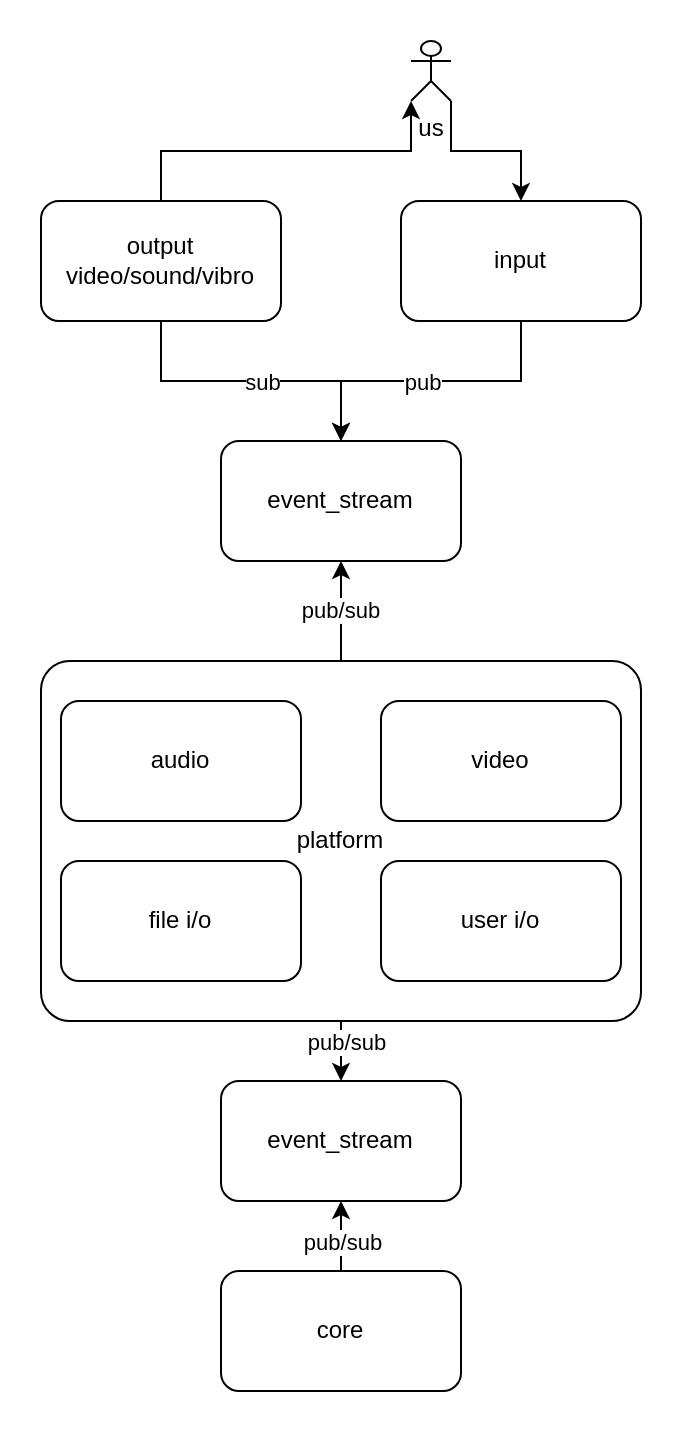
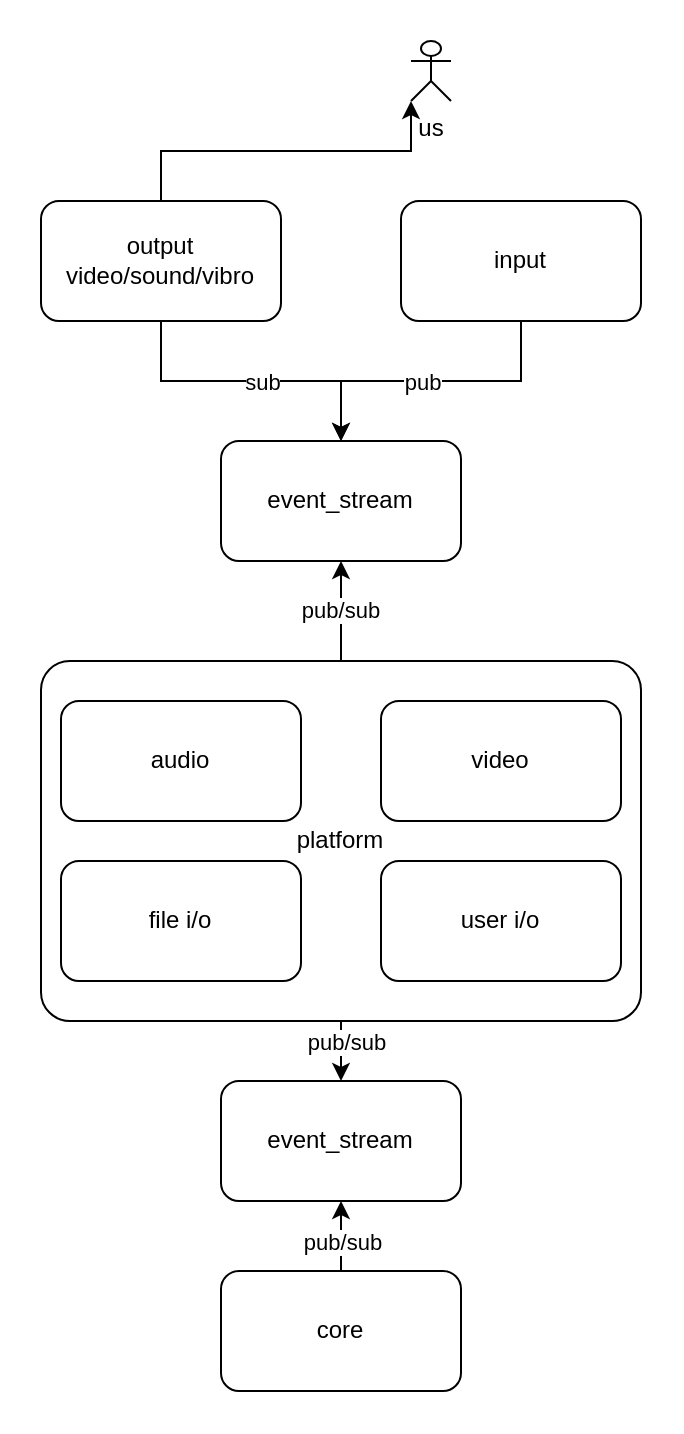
  <mxCell id="0" />
  <mxCell id="1" parent="0" />
  <mxCell id="2" style="edgeStyle=orthogonalEdgeStyle;rounded=0;orthogonalLoop=1;jettySize=auto;html=1;exitX=0.5;exitY=1;exitDx=0;exitDy=0;entryX=0.5;entryY=0;entryDx=0;entryDy=0;" edge="1" parent="1" source="6" target="23"><mxGeometry relative="1" as="geometry" /></mxCell>
  <mxCell id="3" value="pub/sub" style="edgeLabel;html=1;align=center;verticalAlign=middle;resizable=0;points=[];" vertex="1" connectable="0" parent="2"><mxGeometry x="-0.333" y="2" relative="1" as="geometry"><mxPoint as="offset" /></mxGeometry></mxCell>
  <mxCell id="4" style="edgeStyle=orthogonalEdgeStyle;rounded=0;orthogonalLoop=1;jettySize=auto;html=1;exitX=0.5;exitY=0;exitDx=0;exitDy=0;entryX=0.5;entryY=1;entryDx=0;entryDy=0;" edge="1" parent="1" source="6" target="24"><mxGeometry relative="1" as="geometry" /></mxCell>
  <mxCell id="5" value="pub/sub" style="edgeLabel;html=1;align=center;verticalAlign=middle;resizable=0;points=[];" vertex="1" connectable="0" parent="4"><mxGeometry x="0.046" y="1" relative="1" as="geometry"><mxPoint as="offset" /></mxGeometry></mxCell>
  <mxCell id="6" value="platform" style="rounded=1;whiteSpace=wrap;html=1;arcSize=8;" vertex="1" parent="1"><mxGeometry x="20" y="330" width="300" height="180" as="geometry" /></mxCell>
  <mxCell id="7" style="edgeStyle=orthogonalEdgeStyle;rounded=0;orthogonalLoop=1;jettySize=auto;html=1;exitX=0.5;exitY=1;exitDx=0;exitDy=0;entryX=0.5;entryY=0;entryDx=0;entryDy=0;" edge="1" parent="1" source="9" target="24"><mxGeometry relative="1" as="geometry" /></mxCell>
  <mxCell id="8" value="pub" style="edgeLabel;html=1;align=center;verticalAlign=middle;resizable=0;points=[];" vertex="1" connectable="0" parent="7"><mxGeometry x="-0.015" y="1" relative="1" as="geometry"><mxPoint x="-6" y="-1" as="offset" /></mxGeometry></mxCell>
  <mxCell id="9" value="input" style="rounded=1;whiteSpace=wrap;html=1;" vertex="1" parent="1"><mxGeometry x="200" y="100" width="120" height="60" as="geometry" /></mxCell>
- <mxCell id="10" style="edgeStyle=orthogonalEdgeStyle;rounded=0;orthogonalLoop=1;jettySize=auto;html=1;exitX=1;exitY=1;exitDx=0;exitDy=0;exitPerimeter=0;entryX=0.5;entryY=0;entryDx=0;entryDy=0;" edge="1" parent="1" source="11" target="9"><mxGeometry relative="1" as="geometry" /></mxCell>
  <mxCell id="11" value="us" style="shape=umlActor;verticalLabelPosition=bottom;verticalAlign=top;html=1;outlineConnect=0;" vertex="1" parent="1"><mxGeometry x="205" y="20" width="20" height="30" as="geometry" /></mxCell>
  <mxCell id="12" style="edgeStyle=orthogonalEdgeStyle;rounded=0;orthogonalLoop=1;jettySize=auto;html=1;exitX=0.5;exitY=0;exitDx=0;exitDy=0;entryX=0.5;entryY=1;entryDx=0;entryDy=0;" edge="1" parent="1" source="14" target="23"><mxGeometry relative="1" as="geometry" /></mxCell>
  <mxCell id="13" value="pub/sub" style="edgeLabel;html=1;align=center;verticalAlign=middle;resizable=0;points=[];" vertex="1" connectable="0" parent="12"><mxGeometry x="-0.429" y="-1" relative="1" as="geometry"><mxPoint x="-1" y="-5" as="offset" /></mxGeometry></mxCell>
  <mxCell id="14" value="core" style="rounded=1;whiteSpace=wrap;html=1;" vertex="1" parent="1"><mxGeometry x="110" y="635" width="120" height="60" as="geometry" /></mxCell>
  <mxCell id="15" style="edgeStyle=orthogonalEdgeStyle;rounded=0;orthogonalLoop=1;jettySize=auto;html=1;exitX=0.5;exitY=0;exitDx=0;exitDy=0;entryX=0;entryY=1;entryDx=0;entryDy=0;entryPerimeter=0;" edge="1" parent="1" source="18" target="11"><mxGeometry relative="1" as="geometry" /></mxCell>
  <mxCell id="16" style="edgeStyle=orthogonalEdgeStyle;rounded=0;orthogonalLoop=1;jettySize=auto;html=1;exitX=0.5;exitY=1;exitDx=0;exitDy=0;entryX=0.5;entryY=0;entryDx=0;entryDy=0;" edge="1" parent="1" source="18" target="24"><mxGeometry relative="1" as="geometry" /></mxCell>
  <mxCell id="17" value="sub" style="edgeLabel;html=1;align=center;verticalAlign=middle;resizable=0;points=[];" vertex="1" connectable="0" parent="16"><mxGeometry x="-0.682" y="5" relative="1" as="geometry"><mxPoint x="45" y="6" as="offset" /></mxGeometry></mxCell>
  <mxCell id="18" value="output&lt;br&gt;video/sound/vibro" style="rounded=1;whiteSpace=wrap;html=1;" vertex="1" parent="1"><mxGeometry x="20" y="100" width="120" height="60" as="geometry" /></mxCell>
  <mxCell id="19" value="video" style="rounded=1;whiteSpace=wrap;html=1;" vertex="1" parent="1"><mxGeometry x="190" y="350" width="120" height="60" as="geometry" /></mxCell>
  <mxCell id="20" value="audio" style="rounded=1;whiteSpace=wrap;html=1;" vertex="1" parent="1"><mxGeometry x="30" y="350" width="120" height="60" as="geometry" /></mxCell>
  <mxCell id="21" value="file i/o" style="rounded=1;whiteSpace=wrap;html=1;" vertex="1" parent="1"><mxGeometry x="30" y="430" width="120" height="60" as="geometry" /></mxCell>
  <mxCell id="22" value="user i/o" style="rounded=1;whiteSpace=wrap;html=1;" vertex="1" parent="1"><mxGeometry x="190" y="430" width="120" height="60" as="geometry" /></mxCell>
  <mxCell id="23" value="event_stream" style="rounded=1;whiteSpace=wrap;html=1;" vertex="1" parent="1"><mxGeometry x="110" y="540" width="120" height="60" as="geometry" /></mxCell>
  <mxCell id="24" value="event_stream" style="rounded=1;whiteSpace=wrap;html=1;" vertex="1" parent="1"><mxGeometry x="110" y="220" width="120" height="60" as="geometry" /></mxCell>
